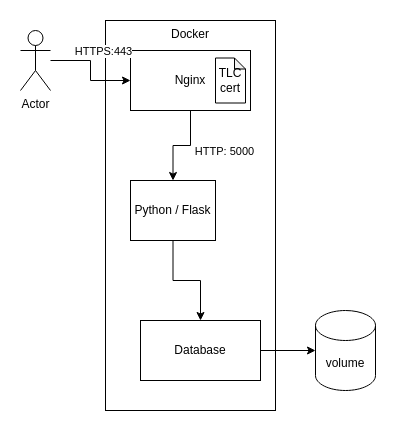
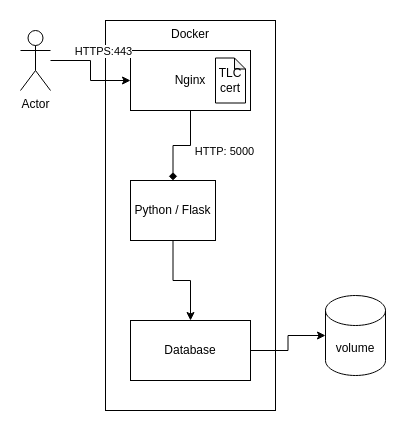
  <mxCell id="0" />
  <mxCell id="1" parent="0" />
  <mxCell id="2" value="Docker" style="rounded=0;whiteSpace=wrap;html=1;fillColor=none;verticalAlign=top;" vertex="1" parent="1"><mxGeometry x="105" y="20" width="170" height="390" as="geometry" /></mxCell>
- <mxCell id="3" value="" style="edgeStyle=orthogonalEdgeStyle;rounded=0;orthogonalLoop=1;jettySize=auto;html=1;" edge="1" parent="1" source="5" target="7"><mxGeometry relative="1" as="geometry" /></mxCell>
+ <mxCell id="3" value="" style="edgeStyle=orthogonalEdgeStyle;rounded=0;orthogonalLoop=1;jettySize=auto;html=1;endArrow=diamond;" edge="1" parent="1" source="5" target="7"><mxGeometry relative="1" as="geometry" /></mxCell>
  <mxCell id="4" value="HTTP: 5000" style="edgeLabel;html=1;align=center;verticalAlign=middle;resizable=0;points=[];" vertex="1" connectable="0" parent="3"><mxGeometry x="-0.092" y="2" relative="1" as="geometry"><mxPoint x="38" y="3" as="offset" /></mxGeometry></mxCell>
  <mxCell id="5" value="Nginx" style="rounded=0;whiteSpace=wrap;html=1;" vertex="1" parent="1"><mxGeometry x="130" y="50" width="120" height="60" as="geometry" /></mxCell>
  <mxCell id="6" value="" style="edgeStyle=orthogonalEdgeStyle;rounded=0;orthogonalLoop=1;jettySize=auto;html=1;" edge="1" parent="1" source="7" target="12"><mxGeometry relative="1" as="geometry" /></mxCell>
  <mxCell id="7" value="Python / Flask" style="rounded=0;whiteSpace=wrap;html=1;" vertex="1" parent="1"><mxGeometry x="130" y="180" width="85" height="60" as="geometry" /></mxCell>
  <mxCell id="8" value="" style="edgeStyle=orthogonalEdgeStyle;rounded=0;orthogonalLoop=1;jettySize=auto;html=1;" edge="1" parent="1" source="10" target="5"><mxGeometry relative="1" as="geometry" /></mxCell>
  <mxCell id="9" value="HTTPS:443" style="edgeLabel;html=1;align=center;verticalAlign=middle;resizable=0;points=[];" vertex="1" connectable="0" parent="8"><mxGeometry x="-0.341" y="2" relative="1" as="geometry"><mxPoint x="19" y="-8" as="offset" /></mxGeometry></mxCell>
  <mxCell id="10" value="Actor" style="shape=umlActor;verticalLabelPosition=bottom;verticalAlign=top;html=1;outlineConnect=0;" vertex="1" parent="1"><mxGeometry x="20" y="30" width="30" height="60" as="geometry" /></mxCell>
  <mxCell id="11" value="" style="edgeStyle=orthogonalEdgeStyle;rounded=0;orthogonalLoop=1;jettySize=auto;html=1;" edge="1" parent="1" source="12" target="14"><mxGeometry relative="1" as="geometry" /></mxCell>
- <mxCell id="12" value="Database" style="rounded=0;whiteSpace=wrap;html=1;" vertex="1" parent="1"><mxGeometry x="140" y="320" width="120" height="60" as="geometry" /></mxCell>
+ <mxCell id="12" value="Database" style="rounded=0;whiteSpace=wrap;html=1;" vertex="1" parent="1"><mxGeometry x="130" y="320" width="120" height="60" as="geometry" /></mxCell>
  <mxCell id="13" value="&lt;div&gt;TLC &lt;br&gt;&lt;/div&gt;&lt;div&gt;cert&lt;/div&gt;" style="shape=note;whiteSpace=wrap;html=1;backgroundOutline=1;darkOpacity=0.05;fillColor=none;size=11;" vertex="1" parent="1"><mxGeometry x="215" y="57.5" width="30" height="45" as="geometry" /></mxCell>
- <mxCell id="14" value="volume" style="shape=cylinder3;whiteSpace=wrap;html=1;boundedLbl=1;backgroundOutline=1;size=15;fillColor=none;" vertex="1" parent="1"><mxGeometry x="315" y="310" width="60" height="80" as="geometry" /></mxCell>
+ <mxCell id="14" value="volume" style="shape=cylinder3;whiteSpace=wrap;html=1;boundedLbl=1;backgroundOutline=1;size=15;fillColor=none;" vertex="1" parent="1"><mxGeometry x="325" y="295" width="60" height="80" as="geometry" /></mxCell>
